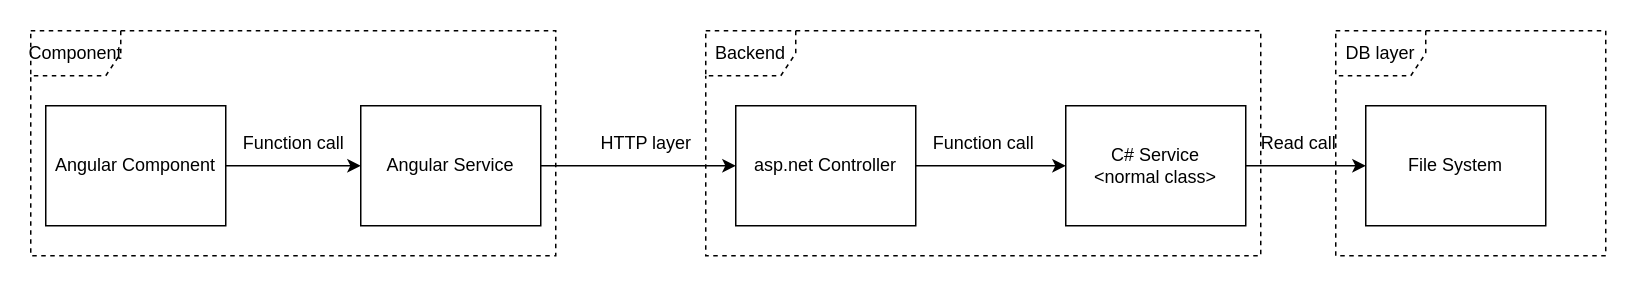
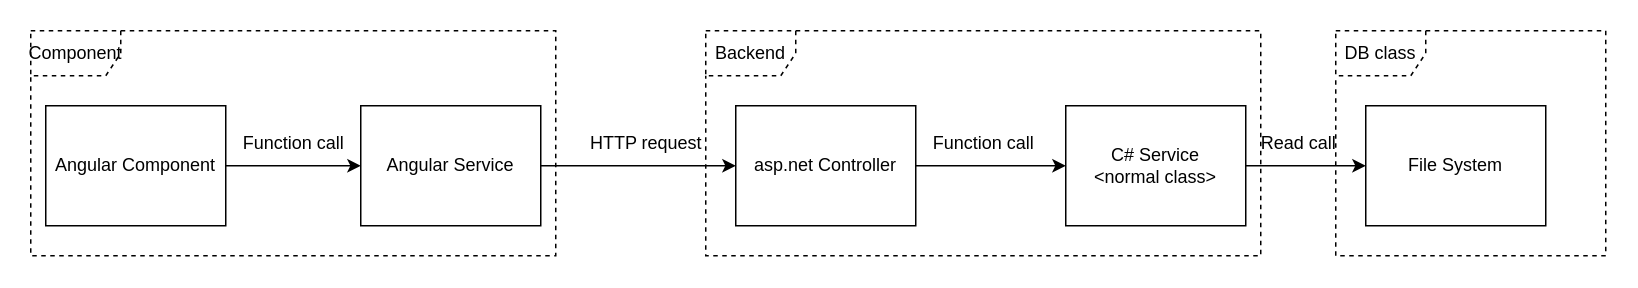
  <mxCell id="0" />
  <mxCell id="1" parent="0" />
  <mxCell id="2" value="Angular Component" style="rounded=0;whiteSpace=wrap;html=1;" vertex="1" parent="1"><mxGeometry x="30" y="70" width="120" height="80" as="geometry" /></mxCell>
  <mxCell id="3" value="Angular Service" style="rounded=0;whiteSpace=wrap;html=1;" vertex="1" parent="1"><mxGeometry x="240" y="70" width="120" height="80" as="geometry" /></mxCell>
  <mxCell id="4" value="asp.net Controller" style="rounded=0;whiteSpace=wrap;html=1;" vertex="1" parent="1"><mxGeometry x="490" y="70" width="120" height="80" as="geometry" /></mxCell>
  <mxCell id="5" value="&lt;div&gt;C# Service&lt;/div&gt;&lt;div&gt;&amp;lt;normal class&amp;gt;&lt;br&gt;&lt;/div&gt;" style="rounded=0;whiteSpace=wrap;html=1;" vertex="1" parent="1"><mxGeometry x="710" y="70" width="120" height="80" as="geometry" /></mxCell>
  <mxCell id="6" value="" style="endArrow=classic;html=1;rounded=0;exitX=1;exitY=0.5;exitDx=0;exitDy=0;entryX=0;entryY=0.5;entryDx=0;entryDy=0;" edge="1" parent="1" source="2" target="3"><mxGeometry width="50" height="50" relative="1" as="geometry"><mxPoint x="160" y="290" as="sourcePoint" /><mxPoint x="210" y="240" as="targetPoint" /></mxGeometry></mxCell>
  <mxCell id="7" value="" style="endArrow=classic;html=1;rounded=0;exitX=1;exitY=0.5;exitDx=0;exitDy=0;" edge="1" parent="1" source="3" target="4"><mxGeometry width="50" height="50" relative="1" as="geometry"><mxPoint x="160" y="110" as="sourcePoint" /><mxPoint x="250" y="110" as="targetPoint" /></mxGeometry></mxCell>
  <mxCell id="8" value="" style="endArrow=classic;html=1;rounded=0;" edge="1" parent="1" source="4" target="5"><mxGeometry width="50" height="50" relative="1" as="geometry"><mxPoint x="170" y="120" as="sourcePoint" /><mxPoint x="260" y="120" as="targetPoint" /></mxGeometry></mxCell>
  <mxCell id="9" value="Function call" style="text;html=1;align=center;verticalAlign=middle;resizable=0;points=[];autosize=1;strokeColor=none;fillColor=none;" vertex="1" parent="1"><mxGeometry x="150" y="80" width="90" height="30" as="geometry" /></mxCell>
- <mxCell id="10" value="HTTP layer" style="text;html=1;align=center;verticalAlign=middle;resizable=0;points=[];autosize=1;strokeColor=none;fillColor=none;" vertex="1" parent="1"><mxGeometry x="380" y="80" width="100" height="30" as="geometry" /></mxCell>
+ <mxCell id="10" value="HTTP request" style="text;html=1;align=center;verticalAlign=middle;resizable=0;points=[];autosize=1;strokeColor=none;fillColor=none;" vertex="1" parent="1"><mxGeometry x="380" y="80" width="100" height="30" as="geometry" /></mxCell>
  <mxCell id="11" value="Function call" style="text;html=1;align=center;verticalAlign=middle;resizable=0;points=[];autosize=1;strokeColor=none;fillColor=none;" vertex="1" parent="1"><mxGeometry x="610" y="80" width="90" height="30" as="geometry" /></mxCell>
  <mxCell id="12" value="File System" style="rounded=0;whiteSpace=wrap;html=1;" vertex="1" parent="1"><mxGeometry x="910" y="70" width="120" height="80" as="geometry" /></mxCell>
  <mxCell id="13" value="" style="endArrow=classic;html=1;rounded=0;" edge="1" parent="1" source="5" target="12"><mxGeometry width="50" height="50" relative="1" as="geometry"><mxPoint x="620" y="120" as="sourcePoint" /><mxPoint x="720" y="120" as="targetPoint" /></mxGeometry></mxCell>
  <mxCell id="14" value="Read call" style="text;html=1;align=center;verticalAlign=middle;resizable=0;points=[];autosize=1;strokeColor=none;fillColor=none;" vertex="1" parent="1"><mxGeometry x="830" y="80" width="70" height="30" as="geometry" /></mxCell>
  <mxCell id="15" value="Backend" style="shape=umlFrame;whiteSpace=wrap;html=1;pointerEvents=0;dashed=1;" vertex="1" parent="1"><mxGeometry x="470" y="20" width="370" height="150" as="geometry" /></mxCell>
- <mxCell id="16" value="DB layer" style="shape=umlFrame;whiteSpace=wrap;html=1;pointerEvents=0;dashed=1;" vertex="1" parent="1"><mxGeometry x="890" y="20" width="180" height="150" as="geometry" /></mxCell>
+ <mxCell id="16" value="DB class" style="shape=umlFrame;whiteSpace=wrap;html=1;pointerEvents=0;dashed=1;" vertex="1" parent="1"><mxGeometry x="890" y="20" width="180" height="150" as="geometry" /></mxCell>
  <mxCell id="17" value="Component" style="shape=umlFrame;whiteSpace=wrap;html=1;pointerEvents=0;dashed=1;" vertex="1" parent="1"><mxGeometry y="20" width="350" height="150" as="geometry" x="20" /></mxCell>
